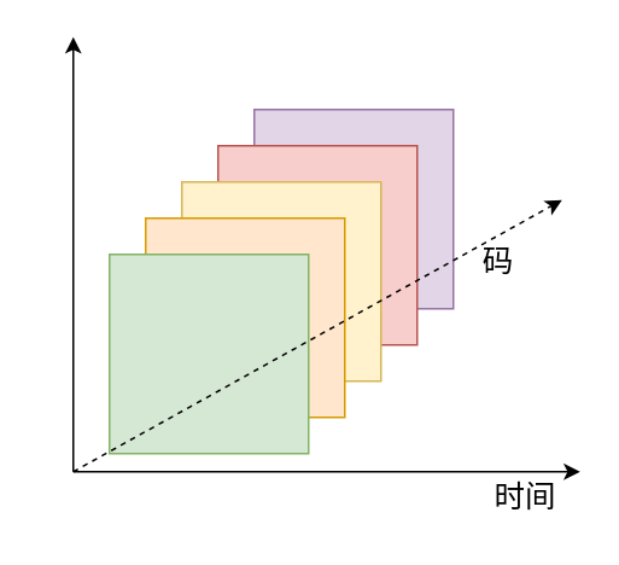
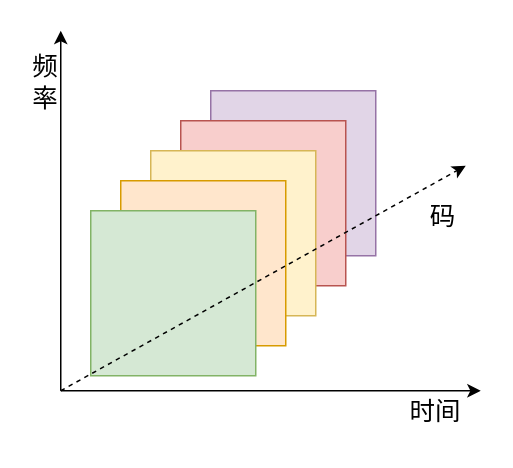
  <mxCell id="0" />
  <mxCell id="1" parent="0" />
  <mxCell id="2" value="" style="endArrow=classic;html=1;rounded=0;" edge="1" parent="1"><mxGeometry width="50" height="50" relative="1" as="geometry"><mxPoint x="40" y="260" as="sourcePoint" /><mxPoint x="320" y="260" as="targetPoint" /></mxGeometry></mxCell>
  <mxCell id="3" value="" style="endArrow=classic;html=1;rounded=0;" edge="1" parent="1"><mxGeometry width="50" height="50" relative="1" as="geometry"><mxPoint x="40" y="260" as="sourcePoint" /><mxPoint x="40" y="20" as="targetPoint" /></mxGeometry></mxCell>
  <mxCell id="4" value="" style="whiteSpace=wrap;html=1;aspect=fixed;fillColor=#e1d5e7;strokeColor=#9673a6;" vertex="1" parent="1"><mxGeometry x="140" y="60" width="110" height="110" as="geometry" /></mxCell>
  <mxCell id="5" value="" style="whiteSpace=wrap;html=1;aspect=fixed;fillColor=#f8cecc;strokeColor=#b85450;" vertex="1" parent="1"><mxGeometry x="120" y="80" width="110" height="110" as="geometry" /></mxCell>
  <mxCell id="6" value="" style="whiteSpace=wrap;html=1;aspect=fixed;fillColor=#fff2cc;strokeColor=#d6b656;" vertex="1" parent="1"><mxGeometry x="100" y="100" width="110" height="110" as="geometry" /></mxCell>
  <mxCell id="7" value="" style="whiteSpace=wrap;html=1;aspect=fixed;fillColor=#ffe6cc;strokeColor=#d79b00;" vertex="1" parent="1"><mxGeometry x="80" y="120" width="110" height="110" as="geometry" /></mxCell>
  <mxCell id="8" value="" style="whiteSpace=wrap;html=1;aspect=fixed;fillColor=#d5e8d4;strokeColor=#82b366;" vertex="1" parent="1"><mxGeometry x="60" y="140" width="110" height="110" as="geometry" /></mxCell>
  <mxCell id="9" value="" style="endArrow=classic;html=1;rounded=0;dashed=1;" edge="1" parent="1"><mxGeometry width="50" height="50" relative="1" as="geometry"><mxPoint x="40" y="260" as="sourcePoint" /><mxPoint x="310" y="110" as="targetPoint" /></mxGeometry></mxCell>
  <mxCell id="10" value="&lt;font style=&quot;font-size: 17px;&quot; face=&quot;Verdana&quot;&gt;时间&lt;/font&gt;" style="text;html=1;align=center;verticalAlign=middle;whiteSpace=wrap;rounded=0;" vertex="1" parent="1"><mxGeometry x="260" y="260" width="60" height="30" as="geometry" /></mxCell>
- <mxCell id="12" value="&lt;font style=&quot;font-size: 17px;&quot; face=&quot;Verdana&quot;&gt;码&lt;/font&gt;" style="text;html=1;align=center;verticalAlign=middle;whiteSpace=wrap;rounded=0;" vertex="1" parent="1"><mxGeometry x="260" y="130" width="30" height="30" as="geometry" /></mxCell>
+ <mxCell id="11" value="&lt;font style=&quot;font-size: 17px;&quot; face=&quot;Verdana&quot;&gt;频率&lt;/font&gt;" style="text;html=1;align=center;verticalAlign=middle;whiteSpace=wrap;rounded=0;" vertex="1" parent="1"><mxGeometry x="20" y="40" width="20" height="30" as="geometry" /></mxCell>
+ <mxCell id="12" value="&lt;font style=&quot;font-size: 17px;&quot; face=&quot;Verdana&quot;&gt;码&lt;/font&gt;" style="text;html=1;align=center;verticalAlign=middle;whiteSpace=wrap;rounded=0;" vertex="1" parent="1"><mxGeometry x="280" y="130" width="30" height="30" as="geometry" /></mxCell>
